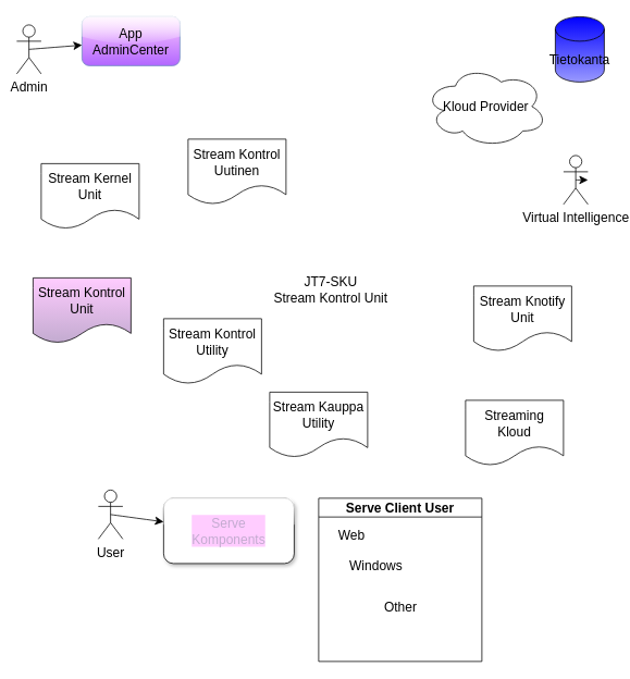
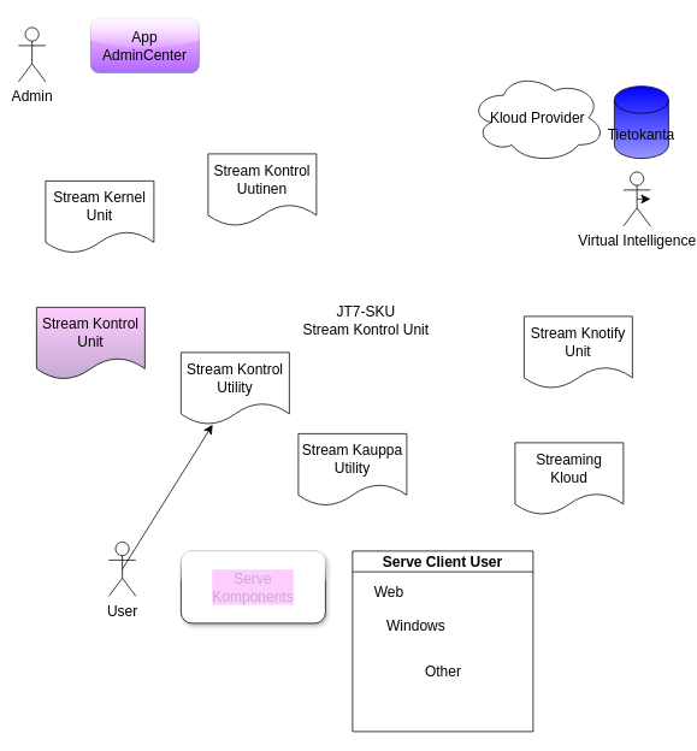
  <mxCell id="0" />
  <mxCell id="1" parent="0" />
  <mxCell id="2" value="Serve &lt;br&gt;Komponents" style="rounded=1;whiteSpace=wrap;html=1;fontSize=16;shadow=1;glass=1;fontColor=#C3ABD0;labelBackgroundColor=#FFCCFF;" parent="1" vertex="1"><mxGeometry x="200" y="610" width="160" height="80" as="geometry" /></mxCell>
  <mxCell id="3" value="JT7-SKU&lt;br&gt;Stream Kontrol Unit" style="text;strokeColor=none;fillColor=none;html=1;align=center;verticalAlign=middle;whiteSpace=wrap;rounded=0;fontSize=16;" parent="1" vertex="1"><mxGeometry x="320" y="310" width="170" height="90" as="geometry" /></mxCell>
  <mxCell id="4" value="Kloud Provider" style="ellipse;shape=cloud;whiteSpace=wrap;html=1;fontSize=16;" parent="1" vertex="1"><mxGeometry x="520" y="80" width="150" height="100" as="geometry" /></mxCell>
  <mxCell id="5" value="Stream Knotify Unit" style="shape=document;whiteSpace=wrap;html=1;boundedLbl=1;fontSize=16;" vertex="1" parent="1"><mxGeometry x="580" y="350" width="120" height="80" as="geometry" /></mxCell>
- <mxCell id="6" style="edgeStyle=none;curved=1;rounded=0;orthogonalLoop=1;jettySize=auto;html=1;exitX=0.5;exitY=0.5;exitDx=0;exitDy=0;exitPerimeter=0;fontSize=12;startSize=8;endSize=8;" edge="1" parent="1" source="7" target="2"><mxGeometry relative="1" as="geometry" /></mxCell>
+ <mxCell id="6" style="edgeStyle=none;curved=1;rounded=0;orthogonalLoop=1;jettySize=auto;html=1;exitX=0.5;exitY=0.5;exitDx=0;exitDy=0;exitPerimeter=0;fontSize=12;startSize=8;endSize=8;" edge="1" parent="1" source="7" target="13"><mxGeometry relative="1" as="geometry" /></mxCell>
  <mxCell id="7" value="User" style="shape=umlActor;verticalLabelPosition=bottom;verticalAlign=top;html=1;outlineConnect=0;fontSize=16;" vertex="1" parent="1"><mxGeometry x="120" y="600" width="30" height="60" as="geometry" /></mxCell>
- <mxCell id="8" value="Tietokanta" style="shape=cylinder3;whiteSpace=wrap;html=1;boundedLbl=1;backgroundOutline=1;size=15;fontSize=16;gradientColor=#9999FF;fillColor=#0000FF;" vertex="1" parent="1"><mxGeometry x="680" y="20" width="60" height="80" as="geometry" /></mxCell>
+ <mxCell id="8" value="Tietokanta" style="shape=cylinder3;whiteSpace=wrap;html=1;boundedLbl=1;backgroundOutline=1;size=15;fontSize=16;gradientColor=#9999FF;fillColor=#0000FF;" vertex="1" parent="1"><mxGeometry x="680" y="95" width="60" height="80" as="geometry" /></mxCell>
  <mxCell id="9" value="Streaming Kloud" style="shape=document;whiteSpace=wrap;html=1;boundedLbl=1;fontSize=16;" vertex="1" parent="1"><mxGeometry x="570" y="490" width="120" height="80" as="geometry" /></mxCell>
  <mxCell id="10" value="Stream Kernel Unit" style="shape=document;whiteSpace=wrap;html=1;boundedLbl=1;fontSize=16;" vertex="1" parent="1"><mxGeometry x="50" y="200" width="120" height="80" as="geometry" /></mxCell>
  <mxCell id="11" value="Stream Kontrol Unit" style="shape=document;whiteSpace=wrap;html=1;boundedLbl=1;fontSize=16;gradientColor=#C3ABD0;fillColor=#FFCCFF;" vertex="1" parent="1"><mxGeometry x="40" y="340" width="120" height="80" as="geometry" /></mxCell>
  <mxCell id="12" value="Virtual Intelligence" style="shape=umlActor;verticalLabelPosition=bottom;verticalAlign=top;html=1;outlineConnect=0;fontSize=16;" vertex="1" parent="1"><mxGeometry x="690" y="190" width="30" height="60" as="geometry" /></mxCell>
  <mxCell id="13" value="Stream Kontrol Utility" style="shape=document;whiteSpace=wrap;html=1;boundedLbl=1;fontSize=16;" vertex="1" parent="1"><mxGeometry x="200" y="390" width="120" height="80" as="geometry" /></mxCell>
  <mxCell id="14" value="Stream Kauppa Utility" style="shape=document;whiteSpace=wrap;html=1;boundedLbl=1;fontSize=16;" vertex="1" parent="1"><mxGeometry x="330" y="480" width="120" height="80" as="geometry" /></mxCell>
  <mxCell id="15" value="Stream Kontrol Uutinen" style="shape=document;whiteSpace=wrap;html=1;boundedLbl=1;fontSize=16;" vertex="1" parent="1"><mxGeometry x="230" y="170" width="120" height="80" as="geometry" /></mxCell>
- <mxCell id="16" style="edgeStyle=none;curved=1;rounded=0;orthogonalLoop=1;jettySize=auto;html=1;exitX=0.5;exitY=0.5;exitDx=0;exitDy=0;exitPerimeter=0;fontSize=12;startSize=8;endSize=8;" edge="1" parent="1" source="17" target="18"><mxGeometry relative="1" as="geometry" /></mxCell>
  <mxCell id="17" value="Admin" style="shape=umlActor;verticalLabelPosition=bottom;verticalAlign=top;html=1;outlineConnect=0;fontSize=16;" vertex="1" parent="1"><mxGeometry x="20" y="30" width="30" height="60" as="geometry" /></mxCell>
  <mxCell id="18" value="App AdminCenter" style="rounded=1;whiteSpace=wrap;html=1;fontSize=16;fillColor=#FFCCFF;strokeColor=#6c8ebf;gradientColor=#B266FF;glass=1;" vertex="1" parent="1"><mxGeometry x="100" y="20" width="120" height="60" as="geometry" /></mxCell>
  <mxCell id="19" style="edgeStyle=none;curved=1;rounded=0;orthogonalLoop=1;jettySize=auto;html=1;exitX=0.5;exitY=0.5;exitDx=0;exitDy=0;exitPerimeter=0;fontSize=12;startSize=8;endSize=8;" edge="1" parent="1" source="12" target="12"><mxGeometry relative="1" as="geometry" /></mxCell>
  <mxCell id="20" value="Serve Client User" style="swimlane;whiteSpace=wrap;html=1;fontSize=16;" vertex="1" parent="1"><mxGeometry x="390" y="610" width="200" height="200" as="geometry" /></mxCell>
  <mxCell id="21" value="Web" style="text;html=1;align=center;verticalAlign=middle;resizable=0;points=[];autosize=1;strokeColor=none;fillColor=none;fontSize=16;" vertex="1" parent="20"><mxGeometry x="10" y="30" width="60" height="30" as="geometry" /></mxCell>
  <mxCell id="22" value="Windows" style="text;html=1;align=center;verticalAlign=middle;resizable=0;points=[];autosize=1;strokeColor=none;fillColor=none;fontSize=16;" vertex="1" parent="1"><mxGeometry x="415" y="678" width="90" height="30" as="geometry" /></mxCell>
  <mxCell id="23" value="Other" style="text;html=1;align=center;verticalAlign=middle;resizable=0;points=[];autosize=1;strokeColor=none;fillColor=none;fontSize=16;" vertex="1" parent="1"><mxGeometry x="460" y="728" width="60" height="30" as="geometry" /></mxCell>
